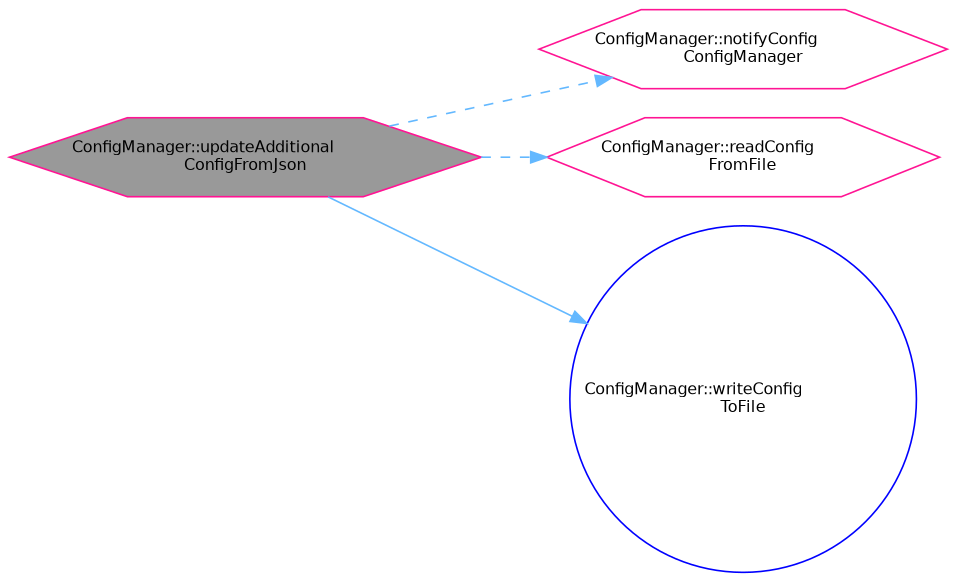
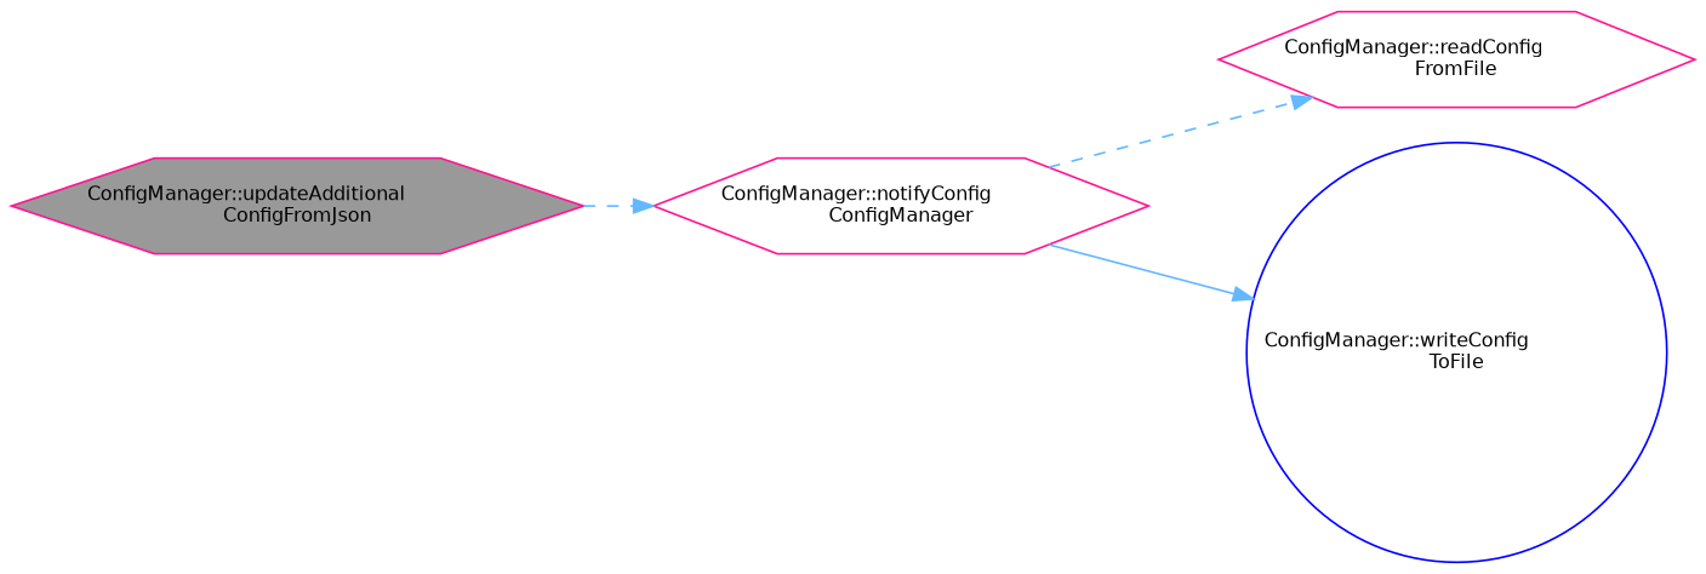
  digraph {
    rankdir=LR
    node [color=deeppink fillcolor=white fontname=Helvetica fontsize=10 shape=hexagon style=filled]
    edge [color=steelblue1 fontname=Helvetica fontsize=10 labelfontname=Helvetica labelfontsize=10 style=dashed]
    n1 [fillcolor=grey60 fontcolor=black height=0.2 label="ConfigManager::updateAdditional\lConfigFromJson" width=0.4]
    n2 [height=0.2 label="ConfigManager::notifyConfig\lConfigManager" width=0.4]
    n3 [height=0.2 label="ConfigManager::readConfig\lFromFile" width=0.4]
    n4 [color=blue height=0.2 label="ConfigManager::writeConfig\lToFile" shape=circle width=0.4]
    n1 -> n2
-   n1 -> n3
-   n1 -> n4 [style=solid]
+   n2 -> n3
+   n2 -> n4 [style=solid]
  }
